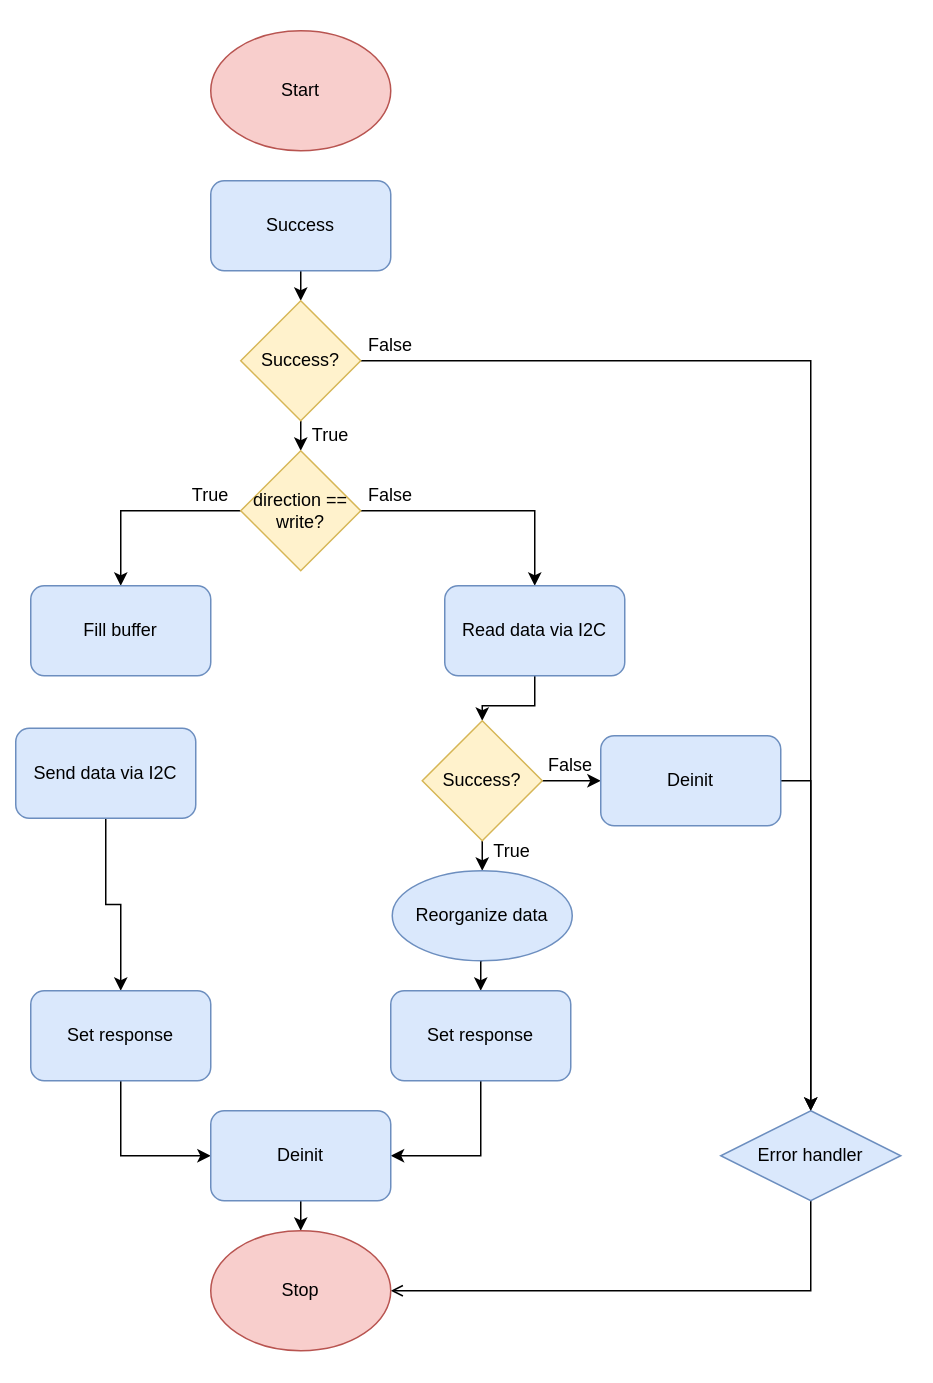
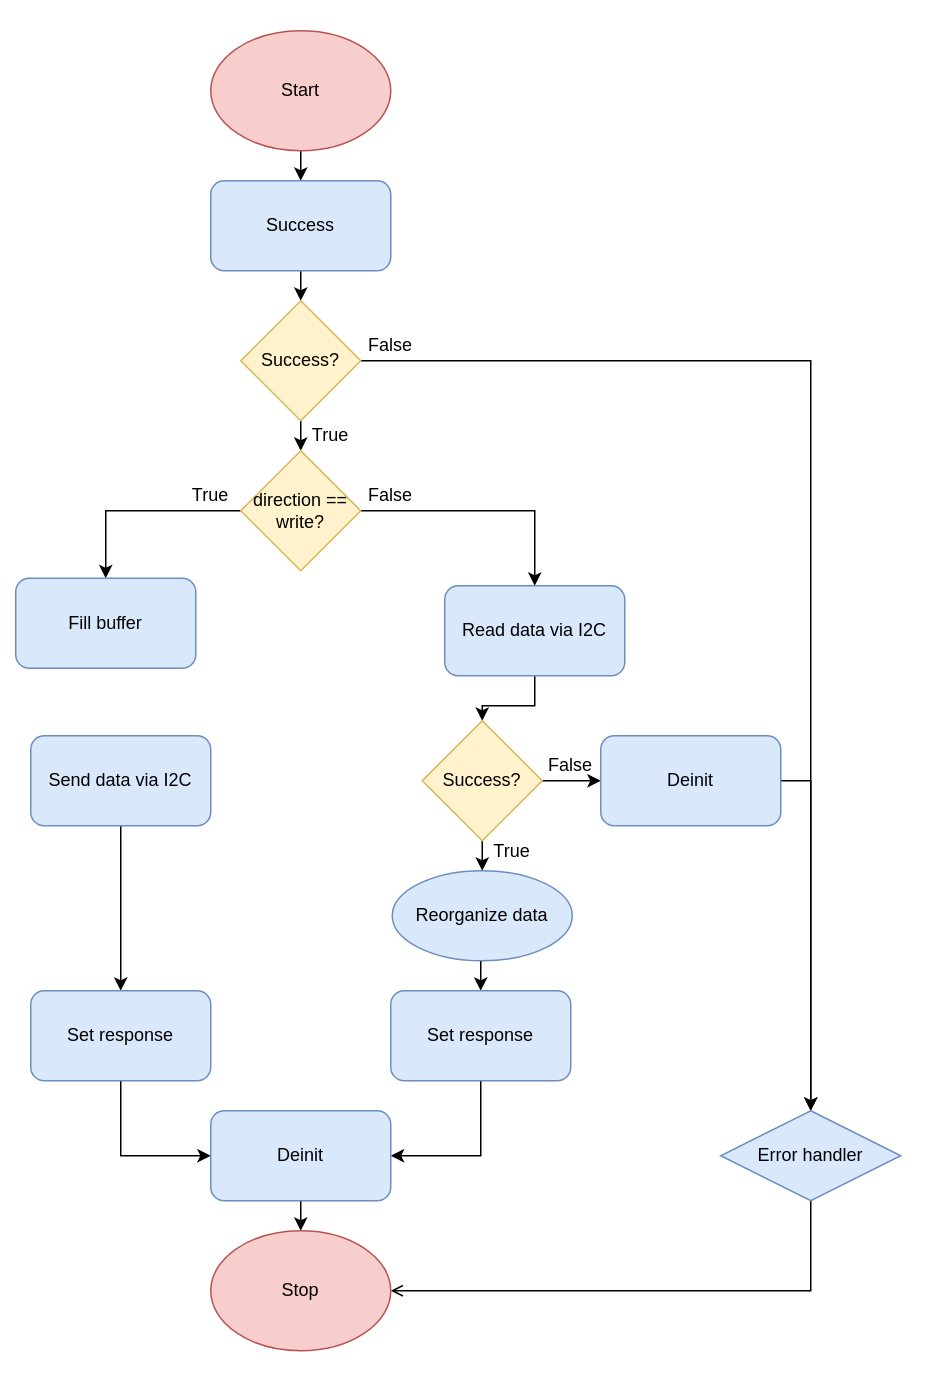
  <mxCell id="0" />
  <mxCell id="1" parent="0" />
+ <mxCell id="2" style="edgeStyle=orthogonalEdgeStyle;rounded=0;orthogonalLoop=1;jettySize=auto;html=1;exitX=0.5;exitY=1;exitDx=0;exitDy=0;entryX=0.5;entryY=0;entryDx=0;entryDy=0;" edge="1" parent="1" source="3" target="5"><mxGeometry relative="1" as="geometry" /></mxCell>
  <mxCell id="3" value="Start" style="ellipse;whiteSpace=wrap;html=1;fillColor=#f8cecc;strokeColor=#b85450;" vertex="1" parent="1"><mxGeometry x="140" y="20" width="120" height="80" as="geometry" /></mxCell>
  <mxCell id="4" style="edgeStyle=orthogonalEdgeStyle;rounded=0;orthogonalLoop=1;jettySize=auto;html=1;exitX=0.5;exitY=1;exitDx=0;exitDy=0;entryX=0.5;entryY=0;entryDx=0;entryDy=0;" edge="1" parent="1" source="5" target="8"><mxGeometry relative="1" as="geometry" /></mxCell>
  <mxCell id="5" value="&lt;div&gt;Success&lt;/div&gt;" style="rounded=1;whiteSpace=wrap;html=1;fillColor=#dae8fc;strokeColor=#6c8ebf;" vertex="1" parent="1"><mxGeometry x="140" y="120" width="120" height="60" as="geometry" /></mxCell>
  <mxCell id="6" style="edgeStyle=orthogonalEdgeStyle;rounded=0;orthogonalLoop=1;jettySize=auto;html=1;exitX=0.5;exitY=1;exitDx=0;exitDy=0;entryX=0.5;entryY=0;entryDx=0;entryDy=0;" edge="1" parent="1" source="8" target="13"><mxGeometry relative="1" as="geometry" /></mxCell>
  <mxCell id="7" style="edgeStyle=orthogonalEdgeStyle;rounded=0;orthogonalLoop=1;jettySize=auto;html=1;exitX=1;exitY=0.5;exitDx=0;exitDy=0;entryX=0.5;entryY=0;entryDx=0;entryDy=0;" edge="1" parent="1" source="8" target="10"><mxGeometry relative="1" as="geometry" /></mxCell>
  <mxCell id="8" value="Success?" style="rhombus;whiteSpace=wrap;html=1;fillColor=#fff2cc;strokeColor=#d6b656;" vertex="1" parent="1"><mxGeometry x="160" y="200" width="80" height="80" as="geometry" /></mxCell>
  <mxCell id="9" style="edgeStyle=orthogonalEdgeStyle;rounded=0;orthogonalLoop=1;jettySize=auto;html=1;exitX=0.5;exitY=1;exitDx=0;exitDy=0;entryX=1;entryY=0.5;entryDx=0;entryDy=0;endArrow=open;" edge="1" parent="1" source="10" target="30"><mxGeometry relative="1" as="geometry" /></mxCell>
  <mxCell id="10" value="Error handler" style="rhombus;whiteSpace=wrap;html=1;fillColor=#dae8fc;strokeColor=#6c8ebf;" vertex="1" parent="1"><mxGeometry x="480" y="740" width="120" height="60" as="geometry" /></mxCell>
  <mxCell id="11" style="edgeStyle=orthogonalEdgeStyle;rounded=0;orthogonalLoop=1;jettySize=auto;html=1;exitX=0;exitY=0.5;exitDx=0;exitDy=0;" edge="1" parent="1" source="13" target="14"><mxGeometry relative="1" as="geometry" /></mxCell>
  <mxCell id="12" style="edgeStyle=orthogonalEdgeStyle;rounded=0;orthogonalLoop=1;jettySize=auto;html=1;exitX=1;exitY=0.5;exitDx=0;exitDy=0;" edge="1" parent="1" source="13" target="20"><mxGeometry relative="1" as="geometry" /></mxCell>
  <mxCell id="13" value="direction == write?" style="rhombus;whiteSpace=wrap;html=1;fillColor=#fff2cc;strokeColor=#d6b656;" vertex="1" parent="1"><mxGeometry x="160" y="300" width="80" height="80" as="geometry" /></mxCell>
- <mxCell id="14" value="Fill buffer" style="rounded=1;whiteSpace=wrap;html=1;fillColor=#dae8fc;strokeColor=#6c8ebf;" vertex="1" parent="1"><mxGeometry x="20" y="390" width="120" height="60" as="geometry" /></mxCell>
+ <mxCell id="14" value="Fill buffer" style="rounded=1;whiteSpace=wrap;html=1;fillColor=#dae8fc;strokeColor=#6c8ebf;" vertex="1" parent="1"><mxGeometry x="10" y="385" width="120" height="60" as="geometry" /></mxCell>
  <mxCell id="15" style="edgeStyle=orthogonalEdgeStyle;rounded=0;orthogonalLoop=1;jettySize=auto;html=1;exitX=0.5;exitY=1;exitDx=0;exitDy=0;" edge="1" parent="1" source="16" target="18"><mxGeometry relative="1" as="geometry" /></mxCell>
- <mxCell id="16" value="Send data via I2C" style="rounded=1;whiteSpace=wrap;html=1;fillColor=#dae8fc;strokeColor=#6c8ebf;" vertex="1" parent="1"><mxGeometry x="10" y="485" width="120" height="60" as="geometry" /></mxCell>
+ <mxCell id="16" value="Send data via I2C" style="rounded=1;whiteSpace=wrap;html=1;fillColor=#dae8fc;strokeColor=#6c8ebf;" vertex="1" parent="1"><mxGeometry x="20" y="490" width="120" height="60" as="geometry" /></mxCell>
  <mxCell id="17" style="edgeStyle=orthogonalEdgeStyle;rounded=0;orthogonalLoop=1;jettySize=auto;html=1;exitX=0.5;exitY=1;exitDx=0;exitDy=0;entryX=0;entryY=0.5;entryDx=0;entryDy=0;" edge="1" parent="1" source="18" target="29"><mxGeometry relative="1" as="geometry" /></mxCell>
  <mxCell id="18" value="Set response" style="rounded=1;whiteSpace=wrap;html=1;fillColor=#dae8fc;strokeColor=#6c8ebf;" vertex="1" parent="1"><mxGeometry x="20" y="660" width="120" height="60" as="geometry" /></mxCell>
  <mxCell id="19" style="edgeStyle=orthogonalEdgeStyle;rounded=0;orthogonalLoop=1;jettySize=auto;html=1;exitX=0.5;exitY=1;exitDx=0;exitDy=0;entryX=0.5;entryY=0;entryDx=0;entryDy=0;" edge="1" parent="1" source="20" target="23"><mxGeometry relative="1" as="geometry" /></mxCell>
  <mxCell id="20" value="Read data via I2C" style="rounded=1;whiteSpace=wrap;html=1;fillColor=#dae8fc;strokeColor=#6c8ebf;" vertex="1" parent="1"><mxGeometry x="296" y="390" width="120" height="60" as="geometry" /></mxCell>
  <mxCell id="21" style="edgeStyle=orthogonalEdgeStyle;rounded=0;orthogonalLoop=1;jettySize=auto;html=1;exitX=0.5;exitY=1;exitDx=0;exitDy=0;entryX=0.5;entryY=0;entryDx=0;entryDy=0;" edge="1" parent="1" source="23" target="25"><mxGeometry relative="1" as="geometry" /></mxCell>
  <mxCell id="22" style="edgeStyle=orthogonalEdgeStyle;rounded=0;orthogonalLoop=1;jettySize=auto;html=1;exitX=1;exitY=0.5;exitDx=0;exitDy=0;entryX=0;entryY=0.5;entryDx=0;entryDy=0;" edge="1" parent="1" source="23" target="32"><mxGeometry relative="1" as="geometry" /></mxCell>
  <mxCell id="23" value="Success?" style="rhombus;whiteSpace=wrap;html=1;fillColor=#fff2cc;strokeColor=#d6b656;" vertex="1" parent="1"><mxGeometry x="281" y="480" width="80" height="80" as="geometry" /></mxCell>
  <mxCell id="24" style="edgeStyle=orthogonalEdgeStyle;rounded=0;orthogonalLoop=1;jettySize=auto;html=1;exitX=0.5;exitY=1;exitDx=0;exitDy=0;entryX=0.5;entryY=0;entryDx=0;entryDy=0;" edge="1" parent="1" source="25" target="27"><mxGeometry relative="1" as="geometry" /></mxCell>
  <mxCell id="25" value="Reorganize data" style="ellipse;whiteSpace=wrap;html=1;fillColor=#dae8fc;strokeColor=#6c8ebf;" vertex="1" parent="1"><mxGeometry x="261" y="580" width="120" height="60" as="geometry" /></mxCell>
  <mxCell id="26" style="edgeStyle=orthogonalEdgeStyle;rounded=0;orthogonalLoop=1;jettySize=auto;html=1;exitX=0.5;exitY=1;exitDx=0;exitDy=0;entryX=1;entryY=0.5;entryDx=0;entryDy=0;" edge="1" parent="1" source="27" target="29"><mxGeometry relative="1" as="geometry" /></mxCell>
  <mxCell id="27" value="Set response" style="rounded=1;whiteSpace=wrap;html=1;fillColor=#dae8fc;strokeColor=#6c8ebf;" vertex="1" parent="1"><mxGeometry x="260" y="660" width="120" height="60" as="geometry" /></mxCell>
  <mxCell id="28" style="edgeStyle=orthogonalEdgeStyle;rounded=0;orthogonalLoop=1;jettySize=auto;html=1;exitX=0.5;exitY=1;exitDx=0;exitDy=0;entryX=0.5;entryY=0;entryDx=0;entryDy=0;" edge="1" parent="1" source="29" target="30"><mxGeometry relative="1" as="geometry" /></mxCell>
  <mxCell id="29" value="Deinit" style="rounded=1;whiteSpace=wrap;html=1;fillColor=#dae8fc;strokeColor=#6c8ebf;" vertex="1" parent="1"><mxGeometry x="140" y="740" width="120" height="60" as="geometry" /></mxCell>
  <mxCell id="30" value="Stop" style="ellipse;whiteSpace=wrap;html=1;fillColor=#f8cecc;strokeColor=#b85450;" vertex="1" parent="1"><mxGeometry x="140" y="820" width="120" height="80" as="geometry" /></mxCell>
  <mxCell id="31" style="edgeStyle=orthogonalEdgeStyle;rounded=0;orthogonalLoop=1;jettySize=auto;html=1;exitX=1;exitY=0.5;exitDx=0;exitDy=0;entryX=0.5;entryY=0;entryDx=0;entryDy=0;" edge="1" parent="1" source="32" target="10"><mxGeometry relative="1" as="geometry" /></mxCell>
  <mxCell id="32" value="Deinit" style="rounded=1;whiteSpace=wrap;html=1;fillColor=#dae8fc;strokeColor=#6c8ebf;" vertex="1" parent="1"><mxGeometry x="400" y="490" width="120" height="60" as="geometry" /></mxCell>
  <mxCell id="33" value="False" style="text;html=1;strokeColor=none;fillColor=none;align=center;verticalAlign=middle;whiteSpace=wrap;rounded=0;" vertex="1" parent="1"><mxGeometry x="240" y="220" width="40" height="20" as="geometry" /></mxCell>
  <mxCell id="34" value="False" style="text;html=1;strokeColor=none;fillColor=none;align=center;verticalAlign=middle;whiteSpace=wrap;rounded=0;" vertex="1" parent="1"><mxGeometry x="240" y="320" width="40" height="20" as="geometry" /></mxCell>
  <mxCell id="35" value="True" style="text;html=1;strokeColor=none;fillColor=none;align=center;verticalAlign=middle;whiteSpace=wrap;rounded=0;" vertex="1" parent="1"><mxGeometry x="120" y="320" width="40" height="20" as="geometry" /></mxCell>
  <mxCell id="36" value="False" style="text;html=1;strokeColor=none;fillColor=none;align=center;verticalAlign=middle;whiteSpace=wrap;rounded=0;" vertex="1" parent="1"><mxGeometry x="360" y="500" width="40" height="20" as="geometry" /></mxCell>
  <mxCell id="37" value="True" style="text;html=1;strokeColor=none;fillColor=none;align=center;verticalAlign=middle;whiteSpace=wrap;rounded=0;" vertex="1" parent="1"><mxGeometry x="200" y="280" width="40" height="20" as="geometry" /></mxCell>
  <mxCell id="38" value="True" style="text;html=1;strokeColor=none;fillColor=none;align=center;verticalAlign=middle;whiteSpace=wrap;rounded=0;" vertex="1" parent="1"><mxGeometry x="321" y="557" width="40" height="20" as="geometry" /></mxCell>
